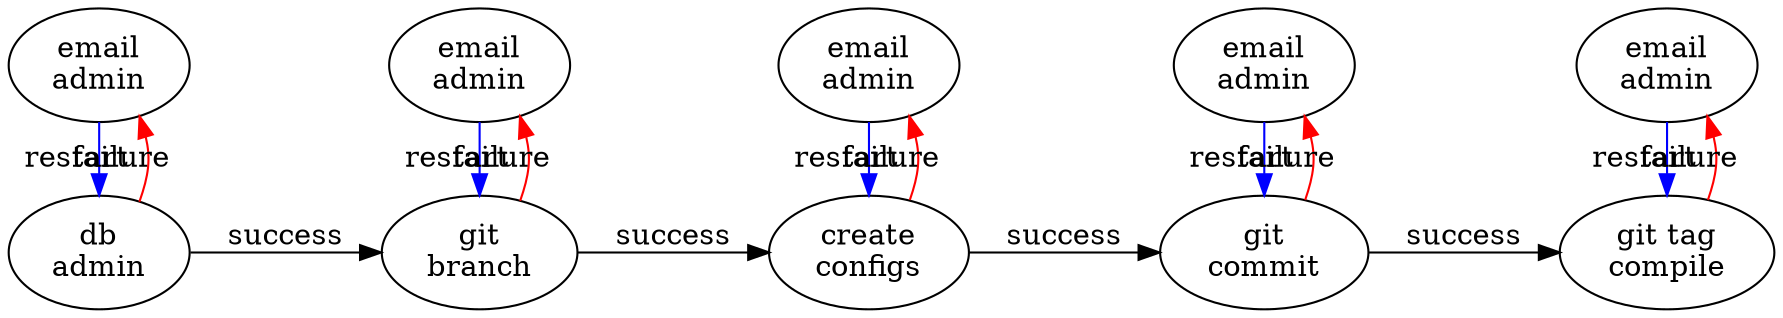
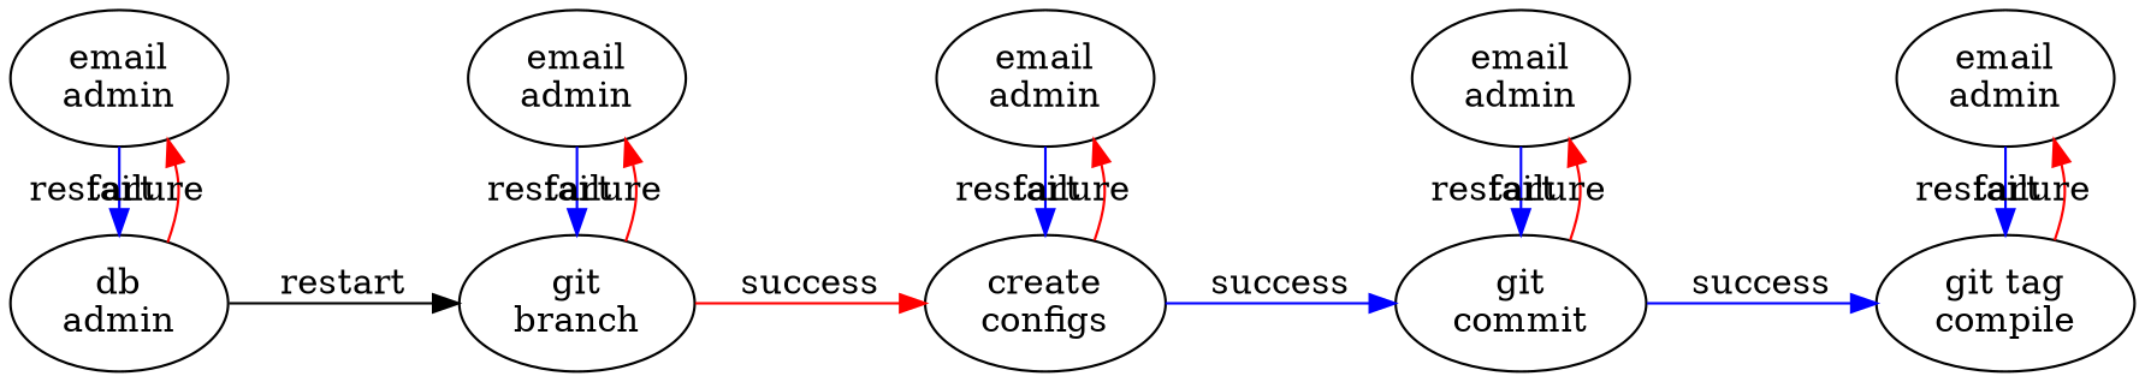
  digraph {
    rank=same
    rankdir=LR
    edge [color=red]
    n1 [label="db\nadmin"]
    n2 [label="email\nadmin"]
    n3 [label="git\nbranch"]
    n4 [label="email\nadmin"]
    n5 [label="create\nconfigs"]
    n6 [label="email\nadmin"]
    n7 [label="git\ncommit"]
    n8 [label="email\nadmin"]
    n9 [label="git tag\ncompile"]
    n10 [label="email\nadmin"]
    subgraph sub_1 {
      n1
      n2
    }
    subgraph sub_2 {
      n3
      n4
    }
    subgraph sub_3 {
      n5
      n6
    }
    subgraph sub_4 {
      n7
      n8
    }
    subgraph sub_5 {
      n9
      n10
    }
    n1 -> n2 [label=failure]
-   n1 -> n3 [label=success color=""]
+   n1 -> n3 [label=restart color=""]
    n2 -> n1 [color=blue label=restart]
    n3 -> n4 [label=failure]
-   n3 -> n5 [label=success color=""]
+   n3 -> n5 [label=success]
    n4 -> n3 [color=blue label=restart]
    n5 -> n6 [label=failure]
-   n5 -> n7 [label=success color=""]
+   n5 -> n7 [label=success color=blue]
    n6 -> n5 [color=blue label=restart]
    n7 -> n8 [label=failure]
-   n7 -> n9 [label=success color=""]
+   n7 -> n9 [label=success color=blue]
    n8 -> n7 [color=blue label=restart]
    n9 -> n10 [label=failure]
    n10 -> n9 [color=blue label=restart]
  }
